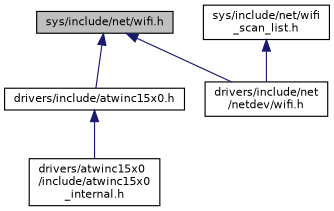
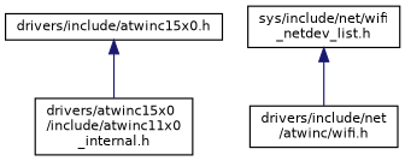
  digraph {
    fontname="DejaVu Sans"
    node [color=black fillcolor=white fontname="DejaVu Sans" fontsize=10 shape=record style=filled]
    edge [color=midnightblue dir=back fontname="DejaVu Sans" fontsize=10 labelfontname=Helvetica labelfontsize=10 style=solid]
-   n1 [fillcolor=grey75 fontcolor=black height=0.2 label="sys/include/net/wifi.h" width=0.4]
    n2 [height=0.2 label="drivers/include/atwinc15x0.h" width=0.4]
-   n3 [height=0.2 label="drivers/include/net\l/netdev/wifi.h" width=0.4]
-   n4 [height=0.2 label="drivers/atwinc15x0\l/include/atwinc15x0\l_internal.h" width=0.4]
-   n5 [height=0.2 label="sys/include/net/wifi\l_scan_list.h" width=0.4]
-   n1 -> n2
-   n1 -> n3
+   n3 [height=0.2 label="drivers/include/net\l/atwinc/wifi.h" width=0.4]
+   n4 [height=0.2 label="drivers/atwinc15x0\l/include/atwinc11x0\l_internal.h" width=0.4]
+   n5 [height=0.2 label="sys/include/net/wifi\l_netdev_list.h" width=0.4]
    n2 -> n4
    n5 -> n3
  }
